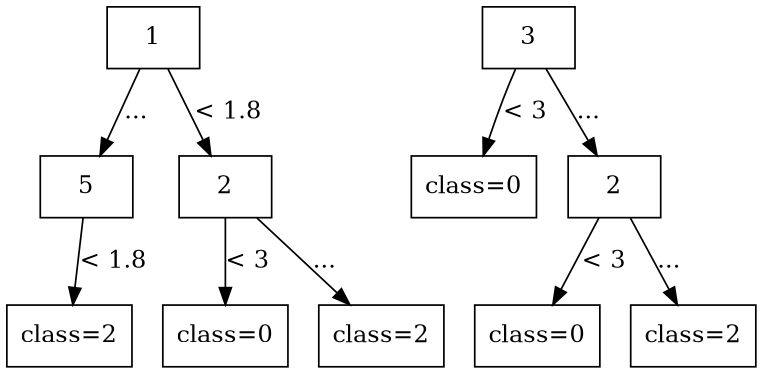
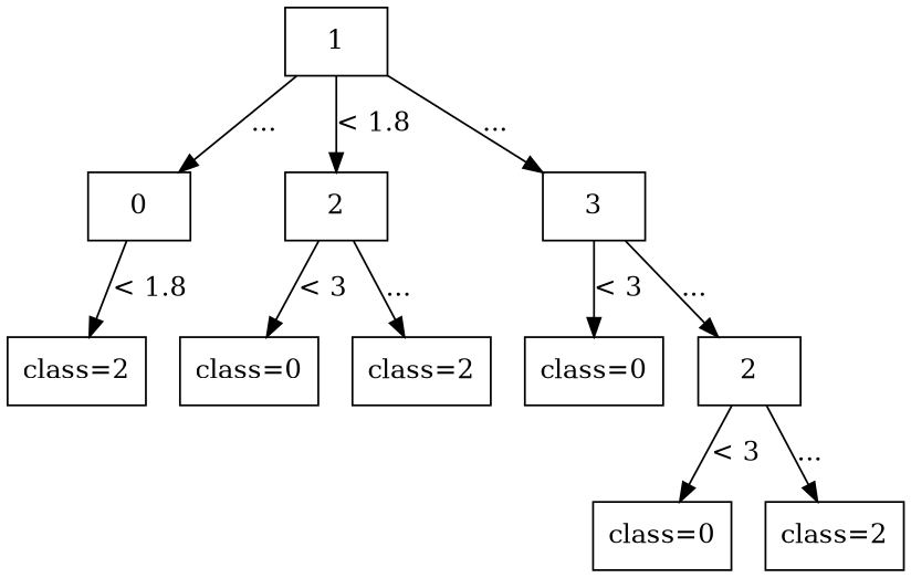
  digraph {
    node [shape=box]
-   n1 [label=5]
+   n1 [label=0]
    n2 [label="class=2"]
    n3 [label=1]
    n4 [label=2]
    n5 [label=3]
    n6 [label="class=0"]
    n7 [label="class=2"]
    n8 [label="class=0"]
    n9 [label=2]
    n10 [label="class=0"]
    n11 [label="class=2"]
    n1 -> n2 [label="< 1.8"]
    n3 -> n1 [label="..."]
    n3 -> n4 [label="< 1.8"]
+   n3 -> n5 [label="..."]
    n4 -> n6 [label="< 3"]
    n4 -> n7 [label="..."]
    n5 -> n8 [label="< 3"]
    n5 -> n9 [label="..."]
    n9 -> n10 [label="< 3"]
    n9 -> n11 [label="..."]
  }
